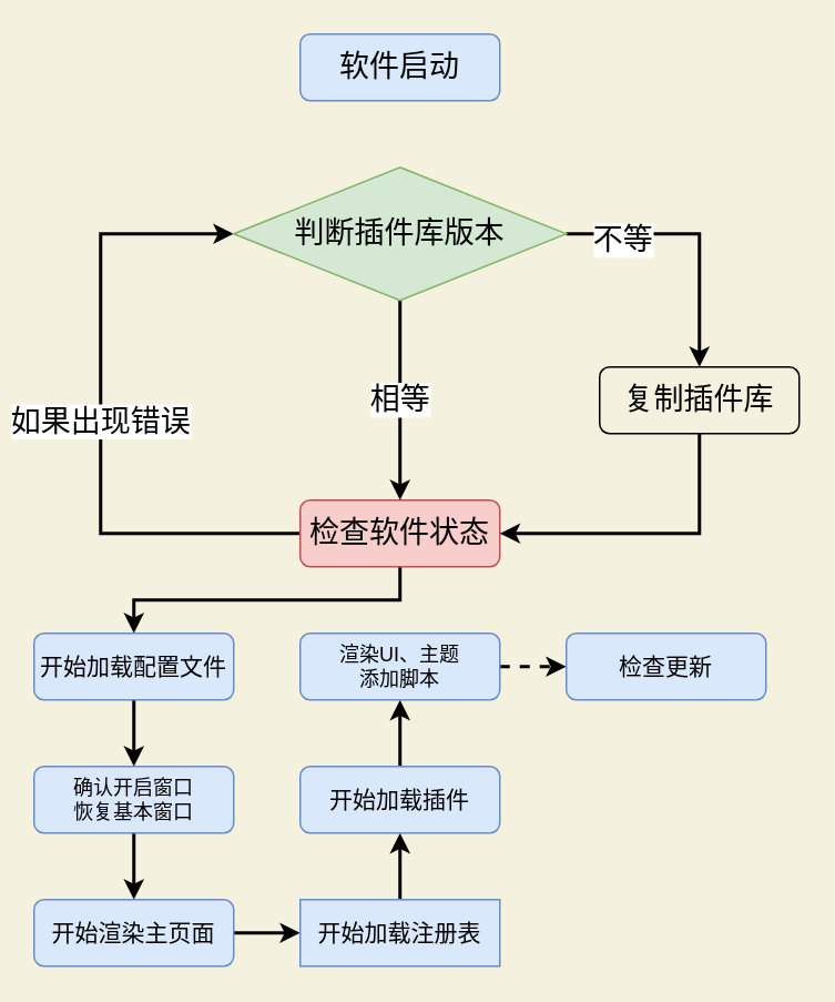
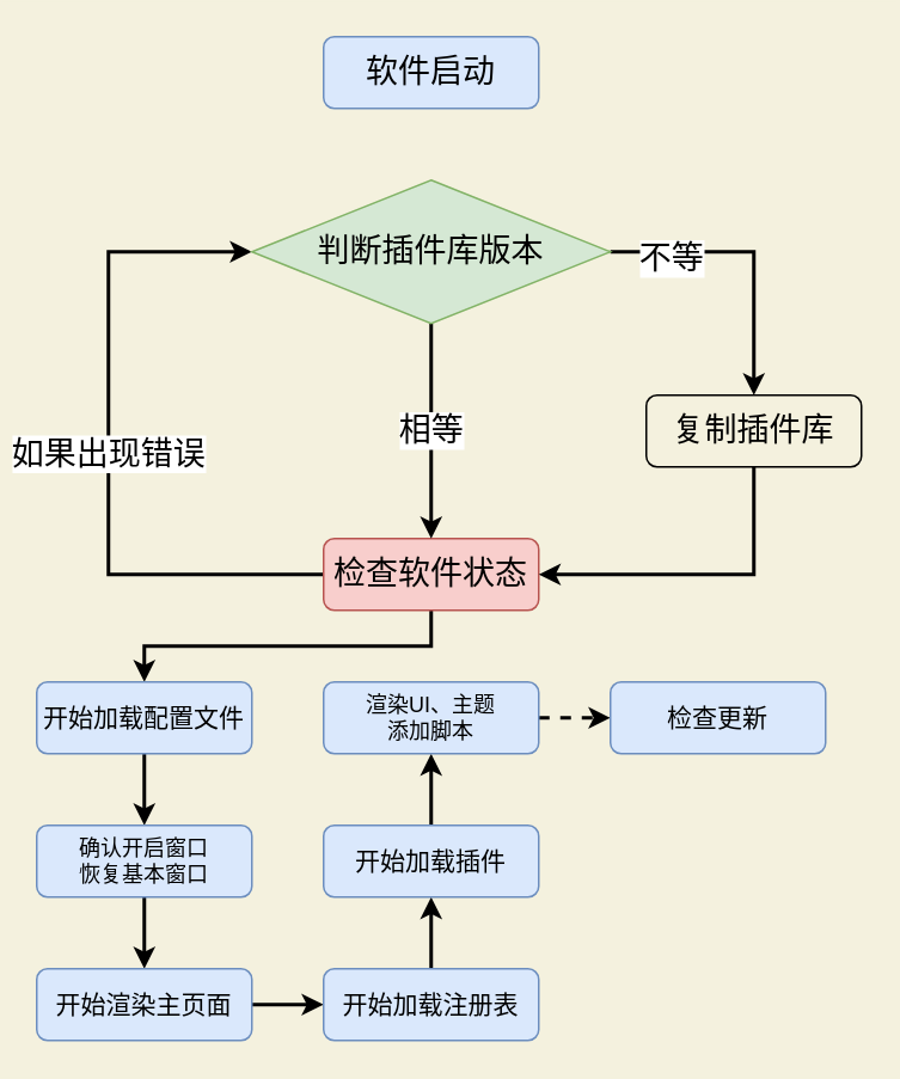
  <mxCell id="0" />
  <mxCell id="1" parent="0" />
  <mxCell id="2" value="&lt;font style=&quot;font-size: 18px;&quot;&gt;软件启动&lt;/font&gt;" style="rounded=1;whiteSpace=wrap;html=1;fillColor=#dae8fc;strokeColor=#6c8ebf;" parent="1" vertex="1"><mxGeometry x="180" y="20" width="120" height="40" as="geometry" /></mxCell>
  <mxCell id="3" style="edgeStyle=orthogonalEdgeStyle;rounded=0;orthogonalLoop=1;jettySize=auto;html=1;exitX=0.5;exitY=1;exitDx=0;exitDy=0;fontSize=18;strokeWidth=2;" parent="1" source="6" target="8" edge="1"><mxGeometry relative="1" as="geometry" /></mxCell>
  <mxCell id="4" style="edgeStyle=orthogonalEdgeStyle;rounded=0;orthogonalLoop=1;jettySize=auto;html=1;exitX=0;exitY=0.5;exitDx=0;exitDy=0;entryX=0;entryY=0.5;entryDx=0;entryDy=0;strokeWidth=2;fontSize=18;" parent="1" source="6" target="12" edge="1"><mxGeometry relative="1" as="geometry"><Array as="points"><mxPoint x="60" y="320" /><mxPoint x="60" y="140" /></Array></mxGeometry></mxCell>
  <mxCell id="5" value="如果出现错误" style="edgeLabel;html=1;align=center;verticalAlign=middle;resizable=0;points=[];fontSize=18;" parent="4" vertex="1" connectable="0"><mxGeometry x="-0.2" y="1" relative="1" as="geometry"><mxPoint y="-36" as="offset" /></mxGeometry></mxCell>
  <mxCell id="6" value="&lt;span style=&quot;font-size: 18px;&quot;&gt;检查软件状态&lt;/span&gt;" style="rounded=1;whiteSpace=wrap;html=1;fillColor=#f8cecc;strokeColor=#b85450;" parent="1" vertex="1"><mxGeometry x="180" y="300" width="120" height="40" as="geometry" /></mxCell>
  <mxCell id="7" value="" style="edgeStyle=orthogonalEdgeStyle;rounded=0;orthogonalLoop=1;jettySize=auto;html=1;strokeWidth=2;fontSize=14;" parent="1" source="8" target="16" edge="1"><mxGeometry relative="1" as="geometry" /></mxCell>
  <mxCell id="8" value="&lt;font style=&quot;font-size: 14px;&quot;&gt;开始加载配置文件&lt;/font&gt;" style="rounded=1;whiteSpace=wrap;html=1;fillColor=#dae8fc;strokeColor=#6c8ebf;" parent="1" vertex="1"><mxGeometry x="20" y="380" width="120" height="40" as="geometry" /></mxCell>
  <mxCell id="9" value="相等" style="edgeStyle=orthogonalEdgeStyle;rounded=0;orthogonalLoop=1;jettySize=auto;html=1;exitX=0.5;exitY=1;exitDx=0;exitDy=0;entryX=0.5;entryY=0;entryDx=0;entryDy=0;fontSize=18;strokeWidth=2;" parent="1" source="12" target="6" edge="1"><mxGeometry relative="1" as="geometry"><mxPoint x="200" y="220" as="targetPoint" /></mxGeometry></mxCell>
  <mxCell id="10" style="edgeStyle=orthogonalEdgeStyle;rounded=0;orthogonalLoop=1;jettySize=auto;html=1;exitX=1;exitY=0.5;exitDx=0;exitDy=0;strokeWidth=2;fontSize=18;" parent="1" source="12" target="14" edge="1"><mxGeometry relative="1" as="geometry" /></mxCell>
  <mxCell id="11" value="不等" style="edgeLabel;html=1;align=center;verticalAlign=middle;resizable=0;points=[];fontSize=18;" parent="10" vertex="1" connectable="0"><mxGeometry x="-0.589" y="-3" relative="1" as="geometry"><mxPoint as="offset" /></mxGeometry></mxCell>
  <mxCell id="12" value="&lt;font style=&quot;font-size: 18px;&quot;&gt;判断插件库版本&lt;/font&gt;" style="rhombus;whiteSpace=wrap;html=1;fillColor=#d5e8d4;strokeColor=#82b366;" parent="1" vertex="1"><mxGeometry x="140" y="100" width="200" height="80" as="geometry" /></mxCell>
  <mxCell id="13" style="edgeStyle=orthogonalEdgeStyle;rounded=0;orthogonalLoop=1;jettySize=auto;html=1;exitX=0.5;exitY=1;exitDx=0;exitDy=0;entryX=1;entryY=0.5;entryDx=0;entryDy=0;strokeWidth=2;fontSize=18;" parent="1" source="14" target="6" edge="1"><mxGeometry relative="1" as="geometry" /></mxCell>
  <mxCell id="14" value="复制插件库" style="rounded=1;whiteSpace=wrap;html=1;fontSize=18;fillColor=none;" parent="1" vertex="1"><mxGeometry x="360" y="220" width="120" height="40" as="geometry" /></mxCell>
  <mxCell id="15" value="" style="edgeStyle=orthogonalEdgeStyle;rounded=0;orthogonalLoop=1;jettySize=auto;html=1;strokeWidth=2;fontSize=14;" parent="1" source="16" target="18" edge="1"><mxGeometry relative="1" as="geometry" /></mxCell>
  <mxCell id="16" value="确认开启窗口&lt;br&gt;恢复基本窗口" style="whiteSpace=wrap;html=1;fillColor=#dae8fc;strokeColor=#6c8ebf;rounded=1;" parent="1" vertex="1"><mxGeometry x="20" y="460" width="120" height="40" as="geometry" /></mxCell>
  <mxCell id="17" value="" style="edgeStyle=orthogonalEdgeStyle;rounded=0;orthogonalLoop=1;jettySize=auto;html=1;strokeWidth=2;fontSize=14;" edge="1" parent="1" source="18" target="20"><mxGeometry relative="1" as="geometry" /></mxCell>
  <mxCell id="18" value="&lt;font style=&quot;font-size: 14px;&quot;&gt;开始渲染主页面&lt;/font&gt;" style="whiteSpace=wrap;html=1;fillColor=#dae8fc;strokeColor=#6c8ebf;rounded=1;" parent="1" vertex="1"><mxGeometry x="20" y="540" width="120" height="40" as="geometry" /></mxCell>
  <mxCell id="19" value="" style="edgeStyle=orthogonalEdgeStyle;rounded=0;orthogonalLoop=1;jettySize=auto;html=1;strokeWidth=2;fontSize=14;" edge="1" parent="1" source="20" target="22"><mxGeometry relative="1" as="geometry" /></mxCell>
- <mxCell id="20" value="&lt;font style=&quot;font-size: 14px;&quot;&gt;开始加载注册表&lt;/font&gt;" style="whiteSpace=wrap;html=1;fillColor=#dae8fc;strokeColor=#6c8ebf;rounded=0;" vertex="1" parent="1"><mxGeometry x="180" y="540" width="120" height="40" as="geometry" /></mxCell>
+ <mxCell id="20" value="&lt;font style=&quot;font-size: 14px;&quot;&gt;开始加载注册表&lt;/font&gt;" style="whiteSpace=wrap;html=1;fillColor=#dae8fc;strokeColor=#6c8ebf;rounded=1;" vertex="1" parent="1"><mxGeometry x="180" y="540" width="120" height="40" as="geometry" /></mxCell>
  <mxCell id="21" value="" style="edgeStyle=orthogonalEdgeStyle;rounded=0;orthogonalLoop=1;jettySize=auto;html=1;strokeWidth=2;fontSize=14;" edge="1" parent="1" source="22" target="24"><mxGeometry relative="1" as="geometry" /></mxCell>
  <mxCell id="22" value="&lt;font style=&quot;font-size: 14px;&quot;&gt;开始加载插件&lt;/font&gt;" style="whiteSpace=wrap;html=1;fillColor=#dae8fc;strokeColor=#6c8ebf;rounded=1;" vertex="1" parent="1"><mxGeometry x="180" y="460" width="120" height="40" as="geometry" /></mxCell>
  <mxCell id="23" value="" style="edgeStyle=orthogonalEdgeStyle;rounded=0;orthogonalLoop=1;jettySize=auto;html=1;strokeWidth=2;fontSize=14;dashed=1;" edge="1" parent="1" source="24" target="25"><mxGeometry relative="1" as="geometry" /></mxCell>
  <mxCell id="24" value="渲染UI、主题&lt;br&gt;添加脚本" style="whiteSpace=wrap;html=1;fillColor=#dae8fc;strokeColor=#6c8ebf;rounded=1;" vertex="1" parent="1"><mxGeometry x="180" y="380" width="120" height="40" as="geometry" /></mxCell>
  <mxCell id="25" value="&lt;font style=&quot;font-size: 14px;&quot;&gt;检查更新&lt;/font&gt;" style="whiteSpace=wrap;html=1;fillColor=#dae8fc;strokeColor=#6c8ebf;rounded=1;" vertex="1" parent="1"><mxGeometry x="340" y="380" width="120" height="40" as="geometry" /></mxCell>
